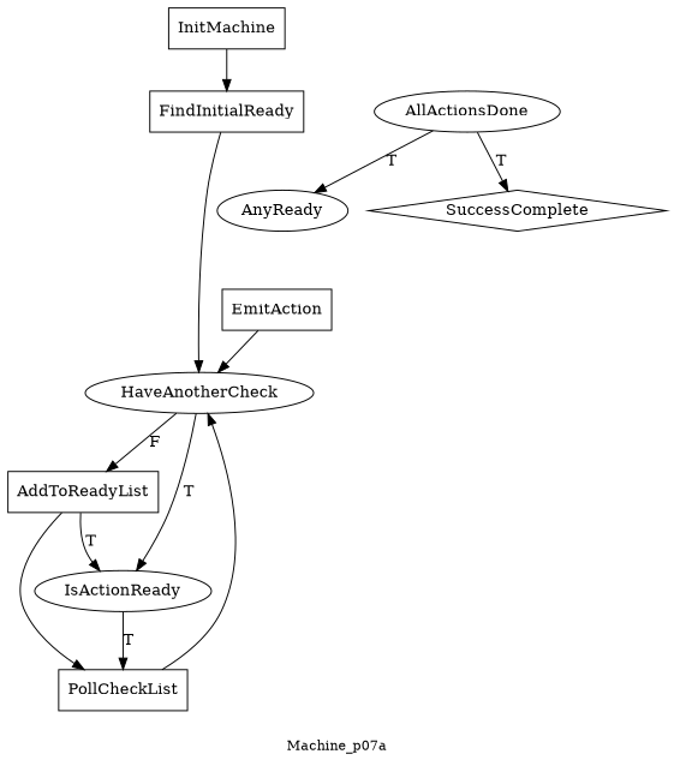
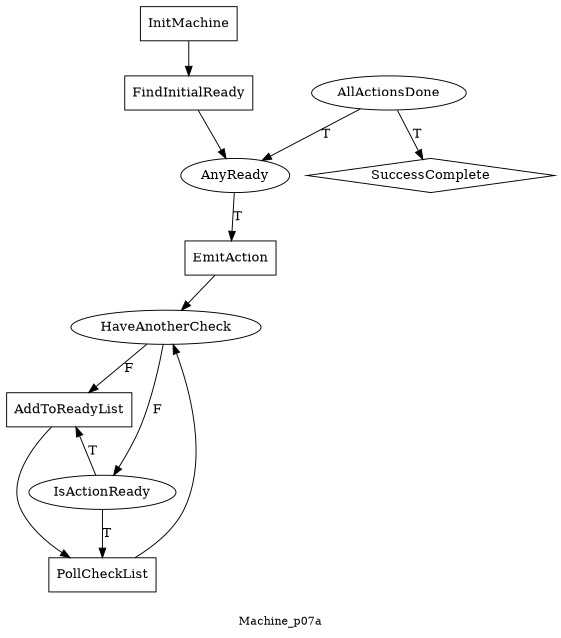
  digraph {
    fontsize=12
    label=Machine_p07a
    node [shape=box]
    InitMachine
    FindInitialReady
    AnyReady [shape=ellipse]
    EmitAction
    HaveAnotherCheck [shape=ellipse]
    AddToReadyList
    IsActionReady [shape=ellipse]
    PollCheckList
    SuccessComplete [shape=diamond]
    AllActionsDone [shape=ellipse]
    InitMachine -> FindInitialReady
-   FindInitialReady -> HaveAnotherCheck
+   FindInitialReady -> AnyReady
+   AnyReady -> EmitAction [label=T]
    EmitAction -> HaveAnotherCheck
    HaveAnotherCheck -> AddToReadyList [label=F]
-   HaveAnotherCheck -> IsActionReady [label=T]
+   HaveAnotherCheck -> IsActionReady [label=F]
    AddToReadyList -> PollCheckList
-   AddToReadyList -> IsActionReady [label=T]
+   IsActionReady -> AddToReadyList [label=T]
    IsActionReady -> PollCheckList [label=T]
    PollCheckList -> HaveAnotherCheck
    AllActionsDone -> AnyReady [label=T]
    AllActionsDone -> SuccessComplete [label=T]
  }
